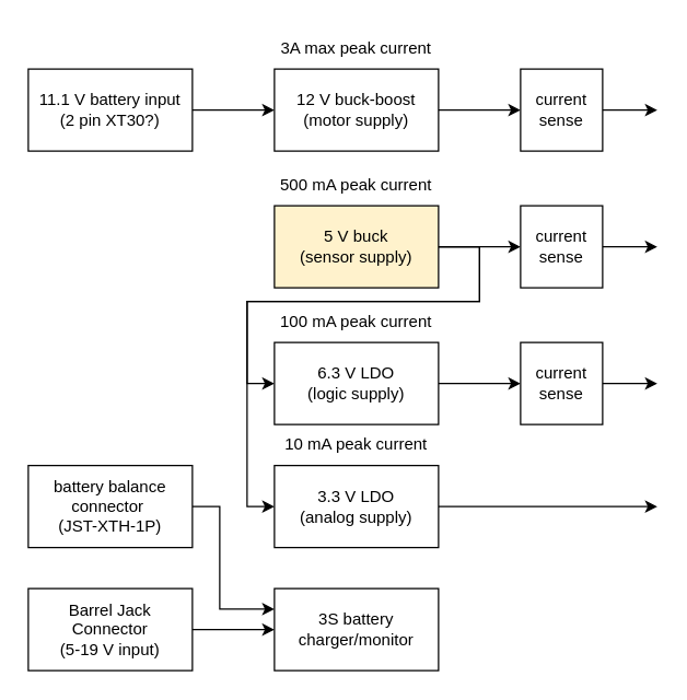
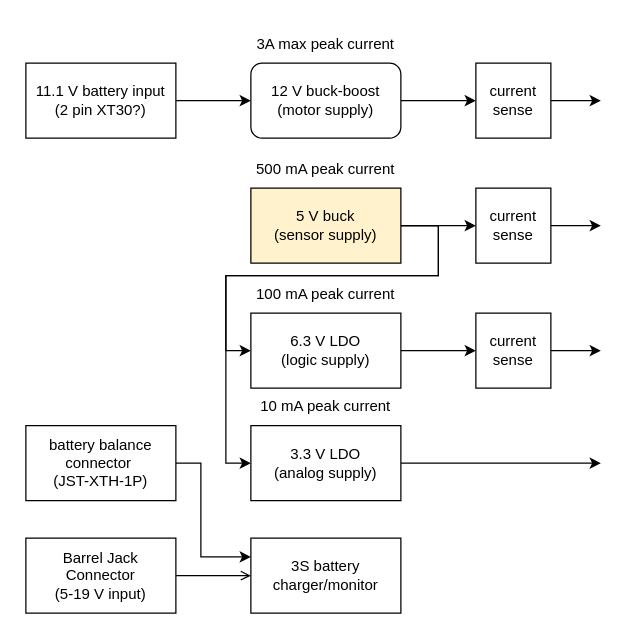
  <mxCell id="0" />
  <mxCell id="1" parent="0" />
  <mxCell id="2" style="edgeStyle=orthogonalEdgeStyle;rounded=0;orthogonalLoop=1;jettySize=auto;html=1;entryX=0;entryY=0.5;entryDx=0;entryDy=0;" edge="1" parent="1" source="3" target="5"><mxGeometry relative="1" as="geometry" /></mxCell>
  <mxCell id="3" value="11.1 V battery input&lt;div&gt;(2 pin XT30?)&lt;/div&gt;" style="rounded=0;whiteSpace=wrap;html=1;" vertex="1" parent="1"><mxGeometry x="20" y="50" width="120" height="60" as="geometry" /></mxCell>
  <mxCell id="4" style="edgeStyle=orthogonalEdgeStyle;rounded=0;orthogonalLoop=1;jettySize=auto;html=1;" edge="1" parent="1" source="5"><mxGeometry relative="1" as="geometry"><mxPoint x="380" y="80" as="targetPoint" /></mxGeometry></mxCell>
- <mxCell id="5" value="12 V buck-boost&lt;div&gt;(motor supply)&lt;/div&gt;" style="rounded=0;whiteSpace=wrap;html=1;" vertex="1" parent="1"><mxGeometry x="200" y="50" width="120" height="60" as="geometry" /></mxCell>
+ <mxCell id="5" value="12 V buck-boost&lt;div&gt;(motor supply)&lt;/div&gt;" style="whiteSpace=wrap;html=1;rounded=1;" vertex="1" parent="1"><mxGeometry x="200" y="50" width="120" height="60" as="geometry" /></mxCell>
  <mxCell id="6" style="edgeStyle=orthogonalEdgeStyle;rounded=0;orthogonalLoop=1;jettySize=auto;html=1;" edge="1" parent="1" source="9"><mxGeometry relative="1" as="geometry"><mxPoint x="380" y="180" as="targetPoint" /></mxGeometry></mxCell>
  <mxCell id="7" style="edgeStyle=orthogonalEdgeStyle;rounded=0;orthogonalLoop=1;jettySize=auto;html=1;entryX=0;entryY=0.5;entryDx=0;entryDy=0;" edge="1" parent="1" source="9" target="11"><mxGeometry relative="1" as="geometry"><Array as="points"><mxPoint x="350" y="180" /><mxPoint x="350" y="220" /><mxPoint x="180" y="220" /><mxPoint x="180" y="280" /></Array></mxGeometry></mxCell>
  <mxCell id="8" style="edgeStyle=orthogonalEdgeStyle;rounded=0;orthogonalLoop=1;jettySize=auto;html=1;entryX=0;entryY=0.5;entryDx=0;entryDy=0;" edge="1" parent="1" source="9" target="21"><mxGeometry relative="1" as="geometry"><Array as="points"><mxPoint x="350" y="180" /><mxPoint x="350" y="220" /><mxPoint x="180" y="220" /><mxPoint x="180" y="370" /></Array></mxGeometry></mxCell>
  <mxCell id="9" value="5 V buck&lt;div&gt;(sensor supply)&lt;/div&gt;" style="rounded=0;whiteSpace=wrap;html=1;fillColor=#fff2cc;" vertex="1" parent="1"><mxGeometry x="200" y="150" width="120" height="60" as="geometry" /></mxCell>
  <mxCell id="10" style="edgeStyle=orthogonalEdgeStyle;rounded=0;orthogonalLoop=1;jettySize=auto;html=1;" edge="1" parent="1" source="11"><mxGeometry relative="1" as="geometry"><mxPoint x="380" y="280" as="targetPoint" /></mxGeometry></mxCell>
  <mxCell id="11" value="6.3 V LDO&lt;div&gt;(logic supply)&lt;/div&gt;" style="rounded=0;whiteSpace=wrap;html=1;" vertex="1" parent="1"><mxGeometry x="200" y="250" width="120" height="60" as="geometry" /></mxCell>
  <mxCell id="12" style="edgeStyle=orthogonalEdgeStyle;rounded=0;orthogonalLoop=1;jettySize=auto;html=1;" edge="1" parent="1" source="13"><mxGeometry relative="1" as="geometry"><mxPoint x="480" y="180" as="targetPoint" /></mxGeometry></mxCell>
  <mxCell id="13" value="current sense" style="rounded=0;whiteSpace=wrap;html=1;" vertex="1" parent="1"><mxGeometry x="380" y="150" width="60" height="60" as="geometry" /></mxCell>
  <mxCell id="14" style="edgeStyle=orthogonalEdgeStyle;rounded=0;orthogonalLoop=1;jettySize=auto;html=1;" edge="1" parent="1" source="15"><mxGeometry relative="1" as="geometry"><mxPoint x="480" y="80" as="targetPoint" /></mxGeometry></mxCell>
  <mxCell id="15" value="current sense" style="rounded=0;whiteSpace=wrap;html=1;" vertex="1" parent="1"><mxGeometry x="380" y="50" width="60" height="60" as="geometry" /></mxCell>
  <mxCell id="16" style="edgeStyle=orthogonalEdgeStyle;rounded=0;orthogonalLoop=1;jettySize=auto;html=1;" edge="1" parent="1" source="17"><mxGeometry relative="1" as="geometry"><mxPoint x="480" y="280" as="targetPoint" /></mxGeometry></mxCell>
  <mxCell id="17" value="current sense" style="rounded=0;whiteSpace=wrap;html=1;" vertex="1" parent="1"><mxGeometry x="380" y="250" width="60" height="60" as="geometry" /></mxCell>
  <mxCell id="18" value="3A max peak current" style="text;html=1;align=center;verticalAlign=middle;whiteSpace=wrap;rounded=0;" vertex="1" parent="1"><mxGeometry x="180" y="20" width="160" height="30" as="geometry" /></mxCell>
  <mxCell id="19" value="500 mA peak current&lt;span style=&quot;color: rgba(0, 0, 0, 0); font-family: monospace; font-size: 0px; text-align: start; text-wrap-mode: nowrap;&quot;&gt;%3CmxGraphModel%3E%3Croot%3E%3CmxCell%20id%3D%220%22%2F%3E%3CmxCell%20id%3D%221%22%20parent%3D%220%22%2F%3E%3CmxCell%20id%3D%222%22%20value%3D%223A%20max%20peak%20current%22%20style%3D%22text%3Bhtml%3D1%3Balign%3Dcenter%3BverticalAlign%3Dmiddle%3BwhiteSpace%3Dwrap%3Brounded%3D0%3B%22%20vertex%3D%221%22%20parent%3D%221%22%3E%3CmxGeometry%20x%3D%22220%22%20y%3D%2290%22%20width%3D%22160%22%20height%3D%2230%22%20as%3D%22geometry%22%2F%3E%3C%2FmxCell%3E%3C%2Froot%3E%3C%2FmxGraphModel%3E&lt;/span&gt;" style="text;html=1;align=center;verticalAlign=middle;whiteSpace=wrap;rounded=0;" vertex="1" parent="1"><mxGeometry x="180" y="120" width="160" height="30" as="geometry" /></mxCell>
  <mxCell id="20" style="edgeStyle=orthogonalEdgeStyle;rounded=0;orthogonalLoop=1;jettySize=auto;html=1;" edge="1" parent="1" source="21"><mxGeometry relative="1" as="geometry"><mxPoint x="480" y="370" as="targetPoint" /></mxGeometry></mxCell>
  <mxCell id="21" value="3.3 V LDO&lt;div&gt;(analog supply)&lt;/div&gt;" style="rounded=0;whiteSpace=wrap;html=1;" vertex="1" parent="1"><mxGeometry x="200" y="340" width="120" height="60" as="geometry" /></mxCell>
  <mxCell id="22" value="100 mA peak current&lt;span style=&quot;color: rgba(0, 0, 0, 0); font-family: monospace; font-size: 0px; text-align: start; text-wrap-mode: nowrap;&quot;&gt;%3CmxGraphModel%3E%3Croot%3E%3CmxCell%20id%3D%220%22%2F%3E%3CmxCell%20id%3D%221%22%20parent%3D%220%22%2F%3E%3CmxCell%20id%3D%222%22%20value%3D%223A%20max%20peak%20current%22%20style%3D%22text%3Bhtml%3D1%3Balign%3Dcenter%3BverticalAlign%3Dmiddle%3BwhiteSpace%3Dwrap%3Brounded%3D0%3B%22%20vertex%3D%221%22%20parent%3D%221%22%3E%3CmxGeometry%20x%3D%22220%22%20y%3D%2290%22%20width%3D%22160%22%20height%3D%2230%22%20as%3D%22geometry%22%2F%3E%3C%2FmxCell%3E%3C%2Froot%3E%3C%2FmxGraphModel%3E&lt;/span&gt;" style="text;html=1;align=center;verticalAlign=middle;whiteSpace=wrap;rounded=0;" vertex="1" parent="1"><mxGeometry x="180" y="220" width="160" height="30" as="geometry" /></mxCell>
  <mxCell id="23" value="10 mA peak current&lt;span style=&quot;color: rgba(0, 0, 0, 0); font-family: monospace; font-size: 0px; text-align: start; text-wrap-mode: nowrap;&quot;&gt;%3CmxGraphModel%3E%3Croot%3E%3CmxCell%20id%3D%220%22%2F%3E%3CmxCell%20id%3D%221%22%20parent%3D%220%22%2F%3E%3CmxCell%20id%3D%222%22%20value%3D%223A%20max%20peak%20current%22%20style%3D%22text%3Bhtml%3D1%3Balign%3Dcenter%3BverticalAlign%3Dmiddle%3BwhiteSpace%3Dwrap%3Brounded%3D0%3B%22%20vertex%3D%221%22%20parent%3D%221%22%3E%3CmxGeometry%20x%3D%22220%22%20y%3D%2290%22%20width%3D%22160%22%20height%3D%2230%22%20as%3D%22geometry%22%2F%3E%3C%2FmxCell%3E%3C%2Froot%3E%3C%2FmxGraphModel%3E&lt;/span&gt;" style="text;html=1;align=center;verticalAlign=middle;whiteSpace=wrap;rounded=0;" vertex="1" parent="1"><mxGeometry x="180" y="310" width="160" height="30" as="geometry" /></mxCell>
  <mxCell id="24" style="edgeStyle=orthogonalEdgeStyle;rounded=0;orthogonalLoop=1;jettySize=auto;html=1;exitX=1;exitY=0.5;exitDx=0;exitDy=0;entryX=0;entryY=0.25;entryDx=0;entryDy=0;" edge="1" parent="1" source="25" target="26"><mxGeometry relative="1" as="geometry"><Array as="points"><mxPoint x="160" y="370" /><mxPoint x="160" y="445" /></Array></mxGeometry></mxCell>
  <mxCell id="25" value="battery balance connector&amp;nbsp;&lt;div&gt;(JST-XTH-1P)&lt;/div&gt;" style="rounded=0;whiteSpace=wrap;html=1;" vertex="1" parent="1"><mxGeometry x="20" y="340" width="120" height="60" as="geometry" /></mxCell>
  <mxCell id="26" value="3S battery charger/monitor" style="rounded=0;whiteSpace=wrap;html=1;" vertex="1" parent="1"><mxGeometry x="200" y="430" width="120" height="60" as="geometry" /></mxCell>
- <mxCell id="27" style="edgeStyle=orthogonalEdgeStyle;rounded=0;orthogonalLoop=1;jettySize=auto;html=1;exitX=1;exitY=0.5;exitDx=0;exitDy=0;entryX=0;entryY=0.5;entryDx=0;entryDy=0;" edge="1" parent="1" source="28" target="26"><mxGeometry relative="1" as="geometry" /></mxCell>
+ <mxCell id="27" style="edgeStyle=orthogonalEdgeStyle;rounded=0;orthogonalLoop=1;jettySize=auto;html=1;exitX=1;exitY=0.5;exitDx=0;exitDy=0;entryX=0;entryY=0.5;entryDx=0;entryDy=0;endArrow=open;" edge="1" parent="1" source="28" target="26"><mxGeometry relative="1" as="geometry" /></mxCell>
  <mxCell id="28" value="Barrel Jack Connector&lt;div&gt;(5-19 V input)&lt;/div&gt;" style="rounded=0;whiteSpace=wrap;html=1;" vertex="1" parent="1"><mxGeometry x="20" y="430" width="120" height="60" as="geometry" /></mxCell>
